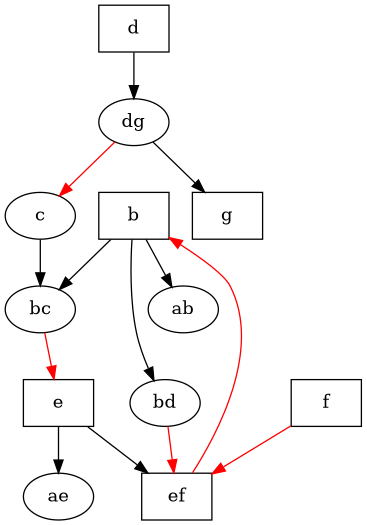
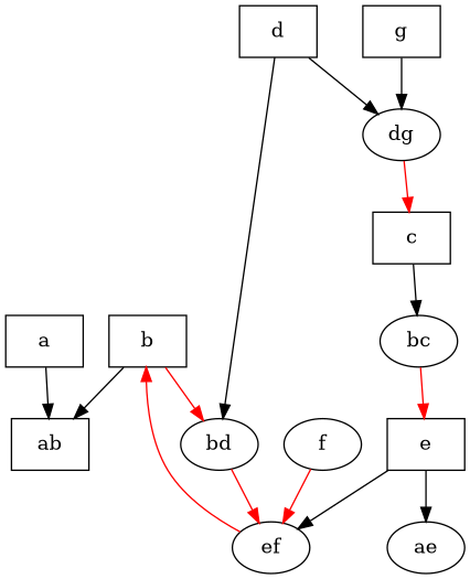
  digraph {
    node [shape=box]
+   a
    b
-   c [shape=ellipse]
+   c
    d
    e
-   f
+   f [shape=ellipse]
    g
    bc [shape=""]
    bd [shape=""]
    dg [shape=""]
-   ef
-   ab [shape=""]
+   ef [shape=""]
+   ab
    ae [shape=""]
    subgraph sub_1 {
+     a
      b
      c
      d
      e
      f
      g
    }
    subgraph sub_2 {
      b
      c
      e
      bc
      bd
      dg
      ef
    }
-   b -> bc
-   b -> bd
+   a -> ab
+   b -> bd [color=red]
    b -> ab
    c -> bc
+   d -> bd
    d -> dg
    e -> ef
    e -> ae
    f -> ef [color=red]
-   dg -> g
+   g -> dg
    bc -> e [color=red]
    bd -> ef [color=red]
    dg -> c [color=red]
    ef -> b [color=red]
  }
